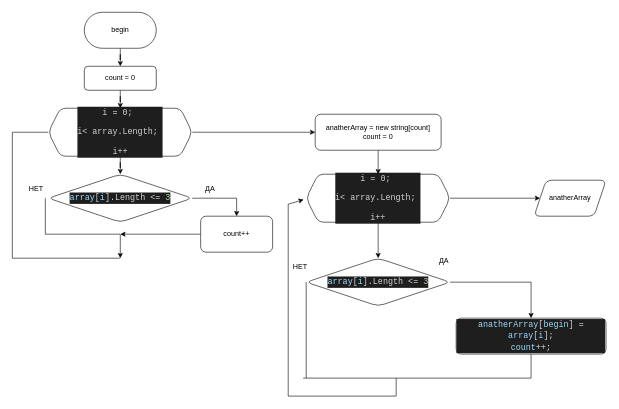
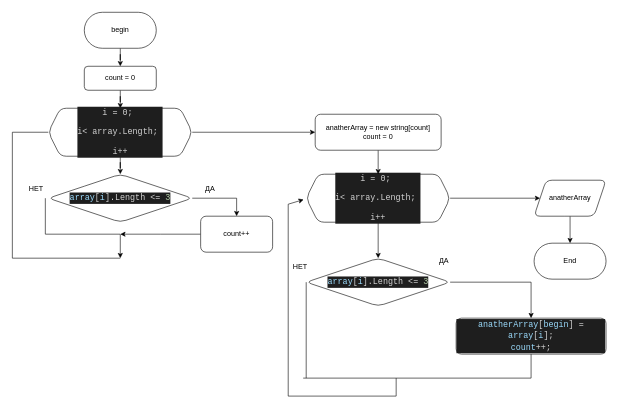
  <mxCell id="0" />
  <mxCell id="1" parent="0" />
  <mxCell id="2" value="" style="edgeStyle=orthogonalEdgeStyle;rounded=0;orthogonalLoop=1;jettySize=auto;html=1;" edge="1" parent="1" source="3" target="8"><mxGeometry relative="1" as="geometry" /></mxCell>
  <mxCell id="3" value="count = 0" style="rounded=1;whiteSpace=wrap;html=1;fontSize=12;glass=0;strokeWidth=1;shadow=0;" parent="1" vertex="1"><mxGeometry x="140" y="110" width="120" height="40" as="geometry" /></mxCell>
  <mxCell id="4" value="" style="edgeStyle=orthogonalEdgeStyle;rounded=0;orthogonalLoop=1;jettySize=auto;html=1;" edge="1" parent="1" source="5" target="3"><mxGeometry relative="1" as="geometry" /></mxCell>
  <mxCell id="5" value="begin" style="rounded=1;whiteSpace=wrap;html=1;arcSize=50;" vertex="1" parent="1"><mxGeometry x="140" y="20" width="120" height="60" as="geometry" /></mxCell>
  <mxCell id="6" value="" style="edgeStyle=orthogonalEdgeStyle;rounded=0;orthogonalLoop=1;jettySize=auto;html=1;" edge="1" parent="1" source="8" target="11"><mxGeometry relative="1" as="geometry" /></mxCell>
  <mxCell id="7" style="edgeStyle=orthogonalEdgeStyle;rounded=0;orthogonalLoop=1;jettySize=auto;html=1;entryX=0;entryY=0.5;entryDx=0;entryDy=0;" edge="1" parent="1" source="8" target="23"><mxGeometry relative="1" as="geometry" /></mxCell>
  <mxCell id="8" value="&lt;div style=&quot;color: rgb(212, 212, 212); background-color: rgb(30, 30, 30); font-family: Consolas, &amp;quot;Courier New&amp;quot;, monospace; font-size: 14px; line-height: 19px;&quot;&gt;&lt;p class=&quot;MsoNormal&quot;&gt;&lt;span lang=&quot;EN-US&quot;&gt;i = 0;&amp;nbsp;&lt;/span&gt;&lt;/p&gt;&lt;p class=&quot;MsoNormal&quot;&gt;&lt;span lang=&quot;EN-US&quot;&gt;i&amp;lt; array.Length;&amp;nbsp;&lt;/span&gt;&lt;/p&gt;&lt;p class=&quot;MsoNormal&quot;&gt;i++&lt;br&gt;&lt;/p&gt;&lt;/div&gt;" style="shape=hexagon;perimeter=hexagonPerimeter2;whiteSpace=wrap;html=1;fixedSize=1;rounded=1;glass=0;strokeWidth=1;shadow=0;" vertex="1" parent="1"><mxGeometry x="80" y="180" width="240" height="80" as="geometry" /></mxCell>
  <mxCell id="9" style="edgeStyle=orthogonalEdgeStyle;rounded=0;orthogonalLoop=1;jettySize=auto;html=1;entryX=0.5;entryY=0;entryDx=0;entryDy=0;" edge="1" parent="1" source="11" target="14"><mxGeometry relative="1" as="geometry" /></mxCell>
  <mxCell id="10" style="edgeStyle=orthogonalEdgeStyle;rounded=0;orthogonalLoop=1;jettySize=auto;html=1;exitX=0.75;exitY=1;exitDx=0;exitDy=0;" edge="1" parent="1" source="15"><mxGeometry relative="1" as="geometry"><mxPoint x="200" y="430" as="targetPoint" /><Array as="points"><mxPoint x="75" y="390" /><mxPoint x="200" y="390" /></Array></mxGeometry></mxCell>
  <mxCell id="11" value="&lt;div style=&quot;color: rgb(212, 212, 212); background-color: rgb(30, 30, 30); font-family: Consolas, &amp;quot;Courier New&amp;quot;, monospace; font-size: 14px; line-height: 19px;&quot;&gt;&lt;span style=&quot;color: #9cdcfe;&quot;&gt;array&lt;/span&gt;[&lt;span style=&quot;color: #9cdcfe;&quot;&gt;i&lt;/span&gt;].Length &amp;lt;= &lt;span style=&quot;color: #b5cea8;&quot;&gt;3&lt;/span&gt;&lt;/div&gt;" style="rhombus;whiteSpace=wrap;html=1;rounded=1;glass=0;strokeWidth=1;shadow=0;" vertex="1" parent="1"><mxGeometry x="80" y="290" width="240" height="80" as="geometry" /></mxCell>
  <mxCell id="12" value="ДА" style="text;html=1;strokeColor=none;fillColor=none;align=center;verticalAlign=middle;whiteSpace=wrap;rounded=0;" vertex="1" parent="1"><mxGeometry x="320" y="300" width="60" height="30" as="geometry" /></mxCell>
  <mxCell id="13" style="edgeStyle=orthogonalEdgeStyle;rounded=0;orthogonalLoop=1;jettySize=auto;html=1;" edge="1" parent="1" source="14"><mxGeometry relative="1" as="geometry"><mxPoint x="200" y="390" as="targetPoint" /></mxGeometry></mxCell>
  <mxCell id="14" value="count++" style="rounded=1;whiteSpace=wrap;html=1;glass=0;strokeWidth=1;shadow=0;" vertex="1" parent="1"><mxGeometry x="334" y="360" width="120" height="60" as="geometry" /></mxCell>
  <mxCell id="15" value="НЕТ" style="text;html=1;strokeColor=none;fillColor=none;align=center;verticalAlign=middle;whiteSpace=wrap;rounded=0;" vertex="1" parent="1"><mxGeometry x="30" y="300" width="60" height="30" as="geometry" /></mxCell>
  <mxCell id="16" value="" style="endArrow=none;html=1;rounded=0;" edge="1" parent="1"><mxGeometry width="50" height="50" relative="1" as="geometry"><mxPoint x="20" y="430" as="sourcePoint" /><mxPoint x="200" y="430" as="targetPoint" /></mxGeometry></mxCell>
  <mxCell id="17" value="" style="endArrow=none;html=1;rounded=0;" edge="1" parent="1"><mxGeometry width="50" height="50" relative="1" as="geometry"><mxPoint x="20" y="430" as="sourcePoint" /><mxPoint x="20" y="220" as="targetPoint" /></mxGeometry></mxCell>
  <mxCell id="18" value="" style="endArrow=none;html=1;rounded=0;entryX=0;entryY=0.5;entryDx=0;entryDy=0;" edge="1" parent="1" target="8"><mxGeometry width="50" height="50" relative="1" as="geometry"><mxPoint x="20" y="220" as="sourcePoint" /><mxPoint x="420" y="400" as="targetPoint" /></mxGeometry></mxCell>
  <mxCell id="19" style="edgeStyle=orthogonalEdgeStyle;rounded=0;orthogonalLoop=1;jettySize=auto;html=1;entryX=0.5;entryY=0;entryDx=0;entryDy=0;" edge="1" parent="1" source="21" target="25"><mxGeometry relative="1" as="geometry" /></mxCell>
  <mxCell id="20" style="edgeStyle=orthogonalEdgeStyle;rounded=0;orthogonalLoop=1;jettySize=auto;html=1;" edge="1" parent="1" source="21" target="38"><mxGeometry relative="1" as="geometry" /></mxCell>
  <mxCell id="21" value="&lt;div style=&quot;color: rgb(212, 212, 212); background-color: rgb(30, 30, 30); font-family: Consolas, &amp;quot;Courier New&amp;quot;, monospace; font-size: 14px; line-height: 19px;&quot;&gt;&lt;p class=&quot;MsoNormal&quot;&gt;&lt;span lang=&quot;EN-US&quot;&gt;i = 0;&amp;nbsp;&lt;/span&gt;&lt;/p&gt;&lt;p class=&quot;MsoNormal&quot;&gt;&lt;span lang=&quot;EN-US&quot;&gt;i&amp;lt; array.Length;&amp;nbsp;&lt;/span&gt;&lt;/p&gt;&lt;p class=&quot;MsoNormal&quot;&gt;i++&lt;br&gt;&lt;/p&gt;&lt;/div&gt;" style="shape=hexagon;perimeter=hexagonPerimeter2;whiteSpace=wrap;html=1;fixedSize=1;rounded=1;glass=0;strokeWidth=1;shadow=0;" vertex="1" parent="1"><mxGeometry x="510" y="290" width="240" height="80" as="geometry" /></mxCell>
  <mxCell id="22" style="edgeStyle=orthogonalEdgeStyle;rounded=0;orthogonalLoop=1;jettySize=auto;html=1;" edge="1" parent="1" source="23" target="21"><mxGeometry relative="1" as="geometry" /></mxCell>
  <mxCell id="23" value="anatherArray = new string[count]&lt;br&gt;count = 0" style="rounded=1;whiteSpace=wrap;html=1;" vertex="1" parent="1"><mxGeometry x="525" y="190" width="210" height="60" as="geometry" /></mxCell>
  <mxCell id="24" value="" style="edgeStyle=orthogonalEdgeStyle;rounded=0;orthogonalLoop=1;jettySize=auto;html=1;" edge="1" parent="1" source="25" target="28"><mxGeometry relative="1" as="geometry" /></mxCell>
  <mxCell id="25" value="&lt;div style=&quot;color: rgb(212, 212, 212); background-color: rgb(30, 30, 30); font-family: Consolas, &amp;quot;Courier New&amp;quot;, monospace; font-size: 14px; line-height: 19px;&quot;&gt;&lt;span style=&quot;color: #9cdcfe;&quot;&gt;array&lt;/span&gt;[&lt;span style=&quot;color: #9cdcfe;&quot;&gt;i&lt;/span&gt;].Length &amp;lt;= &lt;span style=&quot;color: #b5cea8;&quot;&gt;3&lt;/span&gt;&lt;/div&gt;" style="rhombus;whiteSpace=wrap;html=1;rounded=1;glass=0;strokeWidth=1;shadow=0;" vertex="1" parent="1"><mxGeometry x="510" y="430" width="240" height="80" as="geometry" /></mxCell>
  <mxCell id="26" value="ДА" style="text;html=1;strokeColor=none;fillColor=none;align=center;verticalAlign=middle;whiteSpace=wrap;rounded=0;" vertex="1" parent="1"><mxGeometry x="710" y="420" width="60" height="30" as="geometry" /></mxCell>
  <mxCell id="27" value="НЕТ" style="text;html=1;strokeColor=none;fillColor=none;align=center;verticalAlign=middle;whiteSpace=wrap;rounded=0;" vertex="1" parent="1"><mxGeometry x="470" y="430" width="60" height="30" as="geometry" /></mxCell>
  <mxCell id="28" value="&lt;div style=&quot;color: rgb(212, 212, 212); background-color: rgb(30, 30, 30); font-family: Consolas, &amp;quot;Courier New&amp;quot;, monospace; font-size: 14px; line-height: 19px;&quot;&gt;&lt;div&gt;&lt;span style=&quot;color: #9cdcfe;&quot;&gt;anatherArray&lt;/span&gt;[&lt;span style=&quot;color: #9cdcfe;&quot;&gt;begin&lt;/span&gt;] = &lt;span style=&quot;color: #9cdcfe;&quot;&gt;array&lt;/span&gt;[&lt;span style=&quot;color: #9cdcfe;&quot;&gt;i&lt;/span&gt;];&lt;/div&gt;&lt;div&gt;&lt;span style=&quot;color: #9cdcfe;&quot;&gt;count&lt;/span&gt;++;&lt;/div&gt;&lt;/div&gt;" style="whiteSpace=wrap;html=1;rounded=1;glass=0;strokeWidth=1;shadow=0;" vertex="1" parent="1"><mxGeometry x="760" y="530" width="250" height="60" as="geometry" /></mxCell>
  <mxCell id="29" value="" style="endArrow=none;html=1;rounded=0;entryX=0;entryY=0.5;entryDx=0;entryDy=0;" edge="1" parent="1" target="25"><mxGeometry width="50" height="50" relative="1" as="geometry"><mxPoint x="510" y="630" as="sourcePoint" /><mxPoint x="460" y="470" as="targetPoint" /></mxGeometry></mxCell>
  <mxCell id="30" value="" style="endArrow=none;html=1;rounded=0;entryX=0.5;entryY=1;entryDx=0;entryDy=0;" edge="1" parent="1" target="28"><mxGeometry width="50" height="50" relative="1" as="geometry"><mxPoint x="885" y="630" as="sourcePoint" /><mxPoint x="480" y="470" as="targetPoint" /></mxGeometry></mxCell>
  <mxCell id="31" value="" style="endArrow=none;html=1;rounded=0;" edge="1" parent="1"><mxGeometry width="50" height="50" relative="1" as="geometry"><mxPoint x="505" y="630" as="sourcePoint" /><mxPoint x="885" y="630" as="targetPoint" /></mxGeometry></mxCell>
  <mxCell id="32" value="" style="endArrow=none;html=1;rounded=0;" edge="1" parent="1"><mxGeometry width="50" height="50" relative="1" as="geometry"><mxPoint x="660" y="660" as="sourcePoint" /><mxPoint x="660" y="630" as="targetPoint" /></mxGeometry></mxCell>
  <mxCell id="33" value="" style="endArrow=none;html=1;rounded=0;" edge="1" parent="1"><mxGeometry width="50" height="50" relative="1" as="geometry"><mxPoint x="660" y="660" as="sourcePoint" /><mxPoint x="480" y="660" as="targetPoint" /></mxGeometry></mxCell>
  <mxCell id="34" value="" style="endArrow=none;html=1;rounded=0;" edge="1" parent="1"><mxGeometry width="50" height="50" relative="1" as="geometry"><mxPoint x="480" y="660" as="sourcePoint" /><mxPoint x="480" y="340" as="targetPoint" /></mxGeometry></mxCell>
  <mxCell id="35" value="" style="endArrow=classic;html=1;rounded=0;entryX=-0.018;entryY=0.529;entryDx=0;entryDy=0;entryPerimeter=0;" edge="1" parent="1" target="21"><mxGeometry width="50" height="50" relative="1" as="geometry"><mxPoint x="480" y="340" as="sourcePoint" /><mxPoint x="700" y="470" as="targetPoint" /></mxGeometry></mxCell>
+ <mxCell id="36" value="End" style="rounded=1;whiteSpace=wrap;html=1;arcSize=50;" vertex="1" parent="1"><mxGeometry x="890" y="405" width="120" height="60" as="geometry" /></mxCell>
+ <mxCell id="37" value="" style="edgeStyle=orthogonalEdgeStyle;rounded=0;orthogonalLoop=1;jettySize=auto;html=1;" edge="1" parent="1" source="38" target="36"><mxGeometry relative="1" as="geometry" /></mxCell>
  <mxCell id="38" value="anatherArray" style="shape=parallelogram;perimeter=parallelogramPerimeter;whiteSpace=wrap;html=1;fixedSize=1;rounded=1;glass=0;strokeWidth=1;shadow=0;" vertex="1" parent="1"><mxGeometry x="890" y="300" width="120" height="60" as="geometry" /></mxCell>
